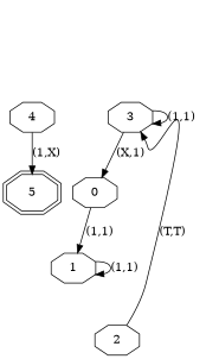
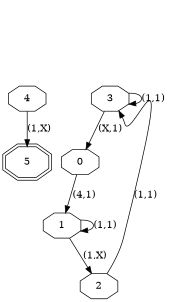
  digraph {
    node [shape=octagon]
    n1 [label=4]
    n2 [label=5 shape=doubleoctagon]
    n3 [label=3]
    n4 [label=0]
    n5 [label=2]
    n6 [label=1]
    n1 -> n2 [label="(1,X)"]
    n3 -> n3 [label="(1,1)"]
    n3 -> n4 [label="(X,1)"]
-   n4 -> n6 [label="(1,1)"]
-   n5 -> n3 [label="(T,T)"]
+   n4 -> n6 [label="(4,1)"]
+   n5 -> n3 [label="(1,1)"]
+   n6 -> n5 [label="(1,X)"]
    n6 -> n6 [label="(1,1)"]
  }
